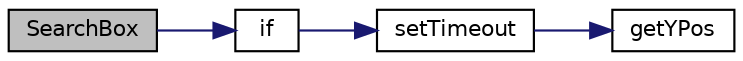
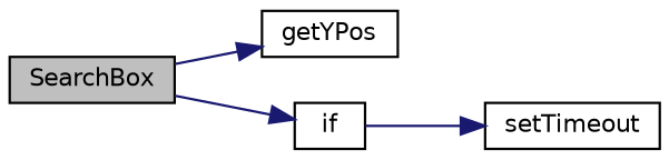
  digraph {
    rankdir=LR
    node [color=black fillcolor=white fontname=Helvetica fontsize=10 shape=record style=filled]
    edge [color=midnightblue fontname=Helvetica fontsize=10 labelfontname=Helvetica labelfontsize=10 style=solid]
    n1 [fillcolor=grey75 fontcolor=black height=0.2 label=SearchBox width=0.4]
    n2 [height=0.2 label=getYPos width=0.4]
    n3 [height=0.2 label=if width=0.4]
    n4 [height=0.2 label=setTimeout width=0.4]
-   n4 -> n2
+   n1 -> n2
    n1 -> n3
    n3 -> n4
  }
